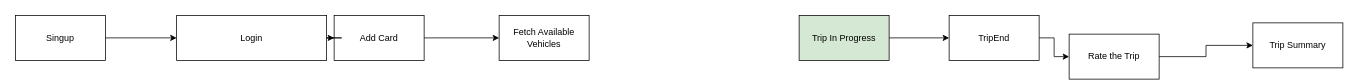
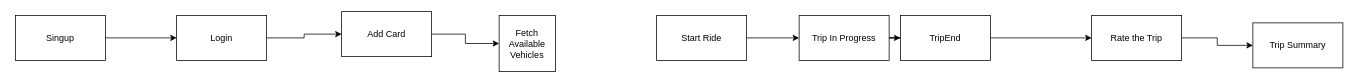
  <mxCell id="0" />
  <mxCell id="1" parent="0" />
  <mxCell id="2" value="" style="edgeStyle=orthogonalEdgeStyle;rounded=0;orthogonalLoop=1;jettySize=auto;html=1;" edge="1" parent="1" source="3" target="9"><mxGeometry relative="1" as="geometry" /></mxCell>
  <mxCell id="3" value="Singup" style="rounded=0;whiteSpace=wrap;html=1;" vertex="1" parent="1"><mxGeometry x="20" y="20" width="120" height="60" as="geometry" /></mxCell>
  <mxCell id="4" value="" style="edgeStyle=orthogonalEdgeStyle;rounded=0;orthogonalLoop=1;jettySize=auto;html=1;" edge="1" parent="1" source="5" target="10"><mxGeometry relative="1" as="geometry" /></mxCell>
- <mxCell id="5" value="Add Card" style="rounded=0;whiteSpace=wrap;html=1;" vertex="1" parent="1"><mxGeometry x="445" y="20" width="120" height="60" as="geometry" /></mxCell>
+ <mxCell id="5" value="Add Card" style="rounded=0;whiteSpace=wrap;html=1;" vertex="1" parent="1"><mxGeometry x="455" y="15" width="120" height="60" as="geometry" /></mxCell>
  <mxCell id="6" value="" style="edgeStyle=orthogonalEdgeStyle;rounded=0;orthogonalLoop=1;jettySize=auto;html=1;" edge="1" parent="1" source="7" target="12"><mxGeometry relative="1" as="geometry" /></mxCell>
- <mxCell id="7" value="Trip In Progress" style="rounded=0;whiteSpace=wrap;html=1;fillColor=#d5e8d4;" vertex="1" parent="1"><mxGeometry x="1065" y="20" width="120" height="60" as="geometry" /></mxCell>
+ <mxCell id="7" value="Trip In Progress" style="rounded=0;whiteSpace=wrap;html=1;" vertex="1" parent="1"><mxGeometry x="1065" y="20" width="120" height="60" as="geometry" /></mxCell>
  <mxCell id="8" value="" style="edgeStyle=orthogonalEdgeStyle;rounded=0;orthogonalLoop=1;jettySize=auto;html=1;" edge="1" parent="1" source="9" target="5"><mxGeometry relative="1" as="geometry" /></mxCell>
- <mxCell id="9" value="Login" style="rounded=0;whiteSpace=wrap;html=1;" vertex="1" parent="1"><mxGeometry x="235" y="20" width="200" height="60" as="geometry" /></mxCell>
- <mxCell id="10" value="Fetch Available Vehicles" style="rounded=0;whiteSpace=wrap;html=1;" vertex="1" parent="1"><mxGeometry x="665" y="20" width="120" height="60" as="geometry" /></mxCell>
+ <mxCell id="9" value="Login" style="rounded=0;whiteSpace=wrap;html=1;" vertex="1" parent="1"><mxGeometry x="235" y="20" width="120" height="60" as="geometry" /></mxCell>
+ <mxCell id="10" value="Fetch Available Vehicles" style="rounded=0;whiteSpace=wrap;html=1;" vertex="1" parent="1"><mxGeometry x="665" y="20" width="75" height="75" as="geometry" /></mxCell>
  <mxCell id="11" value="" style="edgeStyle=orthogonalEdgeStyle;rounded=0;orthogonalLoop=1;jettySize=auto;html=1;" edge="1" parent="1" source="12" target="15"><mxGeometry relative="1" as="geometry" /></mxCell>
- <mxCell id="12" value="TripEnd" style="rounded=0;whiteSpace=wrap;html=1;" vertex="1" parent="1"><mxGeometry x="1265" y="20" width="120" height="60" as="geometry" /></mxCell>
+ <mxCell id="12" value="TripEnd" style="rounded=0;whiteSpace=wrap;html=1;" vertex="1" parent="1"><mxGeometry x="1200" y="20" width="120" height="60" as="geometry" /></mxCell>
  <mxCell id="13" value="Trip Summary" style="rounded=0;whiteSpace=wrap;html=1;" vertex="1" parent="1"><mxGeometry x="1670" y="30" width="120" height="60" as="geometry" /></mxCell>
  <mxCell id="14" value="" style="edgeStyle=orthogonalEdgeStyle;rounded=0;orthogonalLoop=1;jettySize=auto;html=1;" edge="1" parent="1" source="15" target="13"><mxGeometry relative="1" as="geometry" /></mxCell>
- <mxCell id="15" value="Rate the Trip" style="rounded=0;whiteSpace=wrap;html=1;" vertex="1" parent="1"><mxGeometry x="1425" y="45" width="120" height="60" as="geometry" /></mxCell>
+ <mxCell id="15" value="Rate the Trip" style="rounded=0;whiteSpace=wrap;html=1;" vertex="1" parent="1"><mxGeometry x="1455" y="20" width="120" height="60" as="geometry" /></mxCell>
+ <mxCell id="16" value="" style="edgeStyle=orthogonalEdgeStyle;rounded=0;orthogonalLoop=1;jettySize=auto;html=1;" edge="1" parent="1" source="17" target="7"><mxGeometry relative="1" as="geometry" /></mxCell>
+ <mxCell id="17" value="Start Ride" style="rounded=0;whiteSpace=wrap;html=1;" vertex="1" parent="1"><mxGeometry x="875" y="20" width="120" height="60" as="geometry" /></mxCell>
